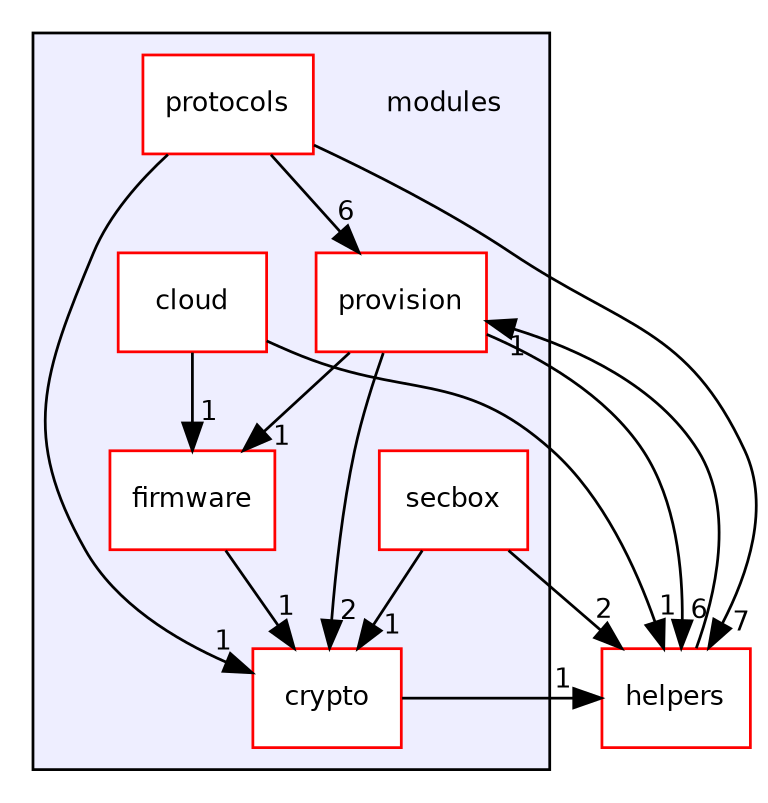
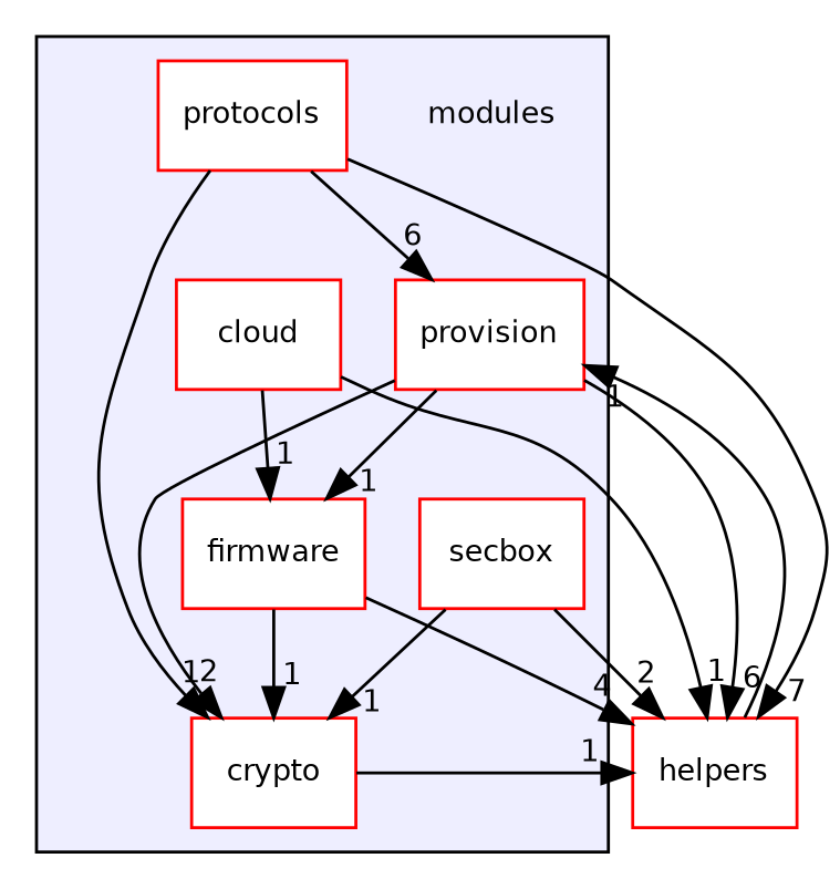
  digraph {
    compound=true
    node [fontname=Helvetica fontsize=10 shape=box color=red fillcolor=white style=filled]
    edge [headlabel=1 labeldistance=1.5 labelfontname=Helvetica labelfontsize=10]
    n1 [label=modules shape=plaintext color="" fillcolor="" style=""]
    n2 [label=cloud]
    n3 [label=crypto]
    n4 [label=firmware]
    n5 [label=protocols]
    n6 [label=provision]
    n7 [label=secbox]
    n8 [label=helpers]
    subgraph cluster_1 {
      bgcolor="#eeeeff"
      pencolor=black
      n1
      n2
      n3
      n4
      n5
      n6
      n7
    }
    n2 -> n4
    n2 -> n8
    n3 -> n8
    n4 -> n3
+   n4 -> n8 [headlabel=4]
    n5 -> n3
    n5 -> n6 [headlabel=6]
    n5 -> n8 [headlabel=7]
    n6 -> n3 [headlabel=2]
    n6 -> n4
    n6 -> n8 [headlabel=6]
    n7 -> n3
    n7 -> n8 [headlabel=2]
    n8 -> n6
  }
